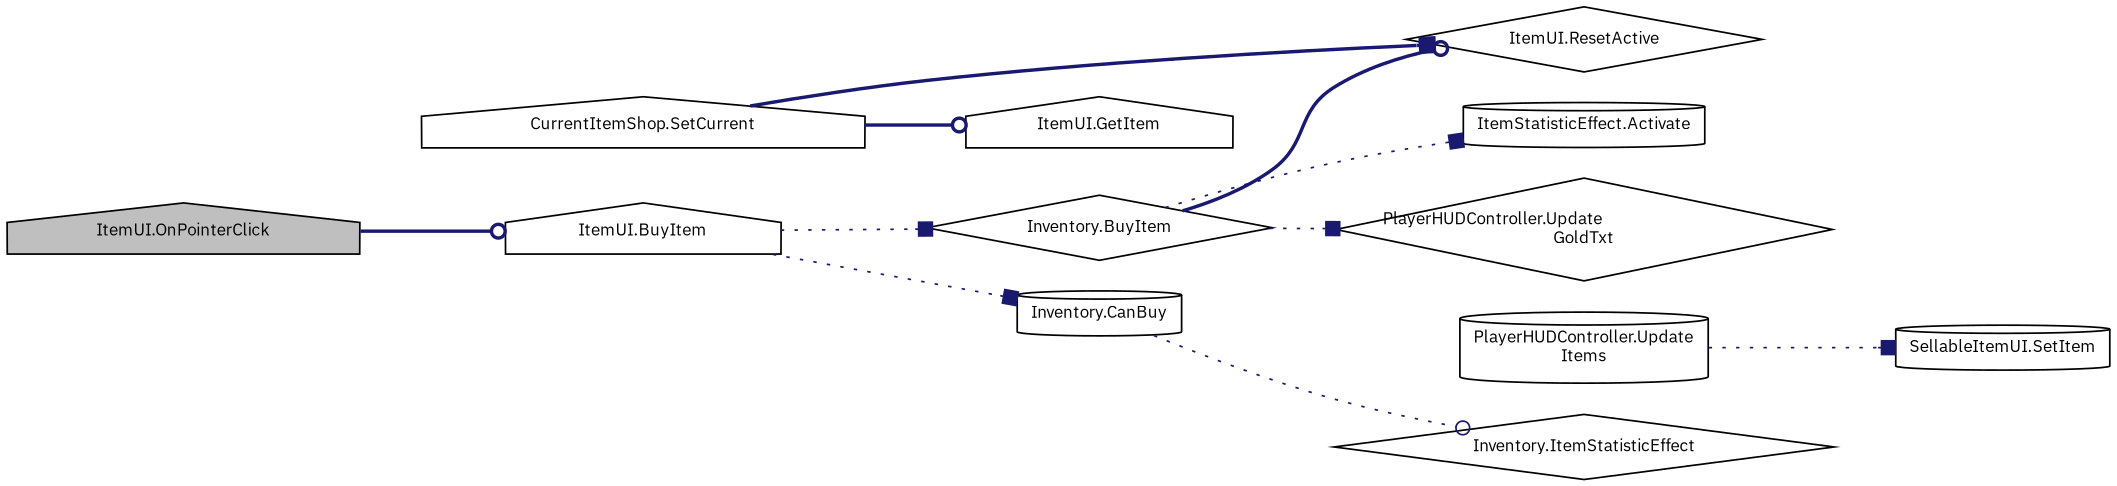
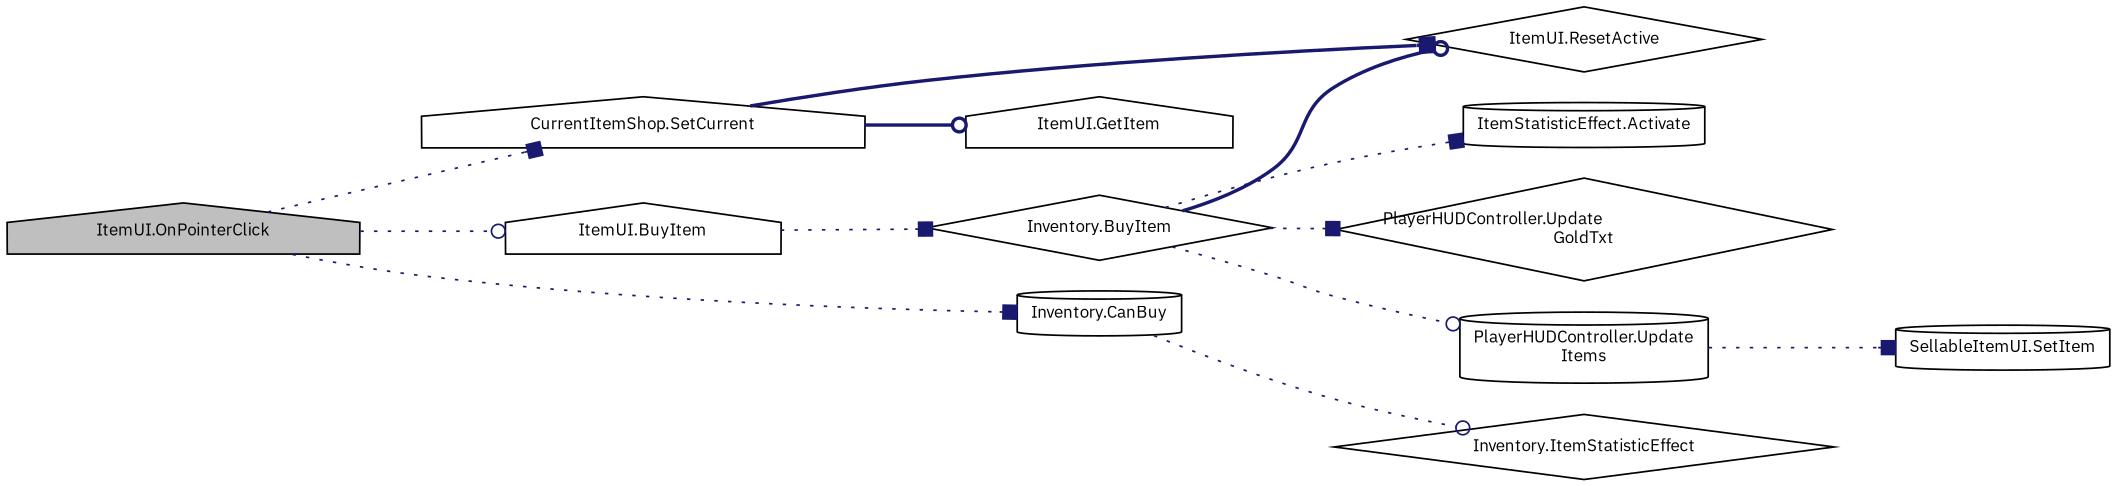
  digraph {
    fontname="IBM Plex Sans"
    rankdir=LR
    node [color=black fillcolor=white fontname="IBM Plex Sans" fontsize=10 shape=house style=filled]
    edge [arrowhead=box color=midnightblue fontname="IBM Plex Sans" fontsize=10 labelfontname=Helvetica labelfontsize=10 style=dotted]
    n1 [fillcolor=grey75 fontcolor=black height=0.2 label="ItemUI.OnPointerClick" width=0.4]
    n2 [height=0.2 label="ItemUI.BuyItem" width=0.4]
    n3 [height=0.2 label="CurrentItemShop.SetCurrent" width=0.4]
    n4 [height=0.2 label="Inventory.BuyItem" shape=diamond width=0.4]
    n5 [height=0.2 label="Inventory.CanBuy" shape=cylinder width=0.4]
    n6 [height=0.2 label="ItemUI.GetItem" width=0.4]
    n7 [height=0.2 label="ItemUI.ResetActive" shape=diamond width=0.4]
    n8 [height=0.2 label="ItemStatisticEffect.Activate" shape=cylinder width=0.4]
    n9 [height=0.2 label="PlayerHUDController.Update\lGoldTxt" shape=diamond width=0.4]
    n10 [height=0.2 label="PlayerHUDController.Update\lItems" shape=cylinder width=0.4]
    n11 [height=0.2 label="Inventory.ItemStatisticEffect" shape=diamond width=0.4]
    n12 [height=0.2 label="SellableItemUI.SetItem" shape=cylinder width=0.4]
-   n1 -> n2 [arrowhead=odot style=bold]
+   n1 -> n2 [arrowhead=odot]
+   n1 -> n3
    n2 -> n4
-   n2 -> n5
+   n1 -> n5
    n3 -> n6 [arrowhead=odot style=bold]
    n3 -> n7 [style=bold]
    n4 -> n7 [arrowhead=odot style=bold]
    n4 -> n8
    n4 -> n9
+   n4 -> n10 [arrowhead=odot]
    n5 -> n11 [arrowhead=odot]
    n10 -> n12
  }
